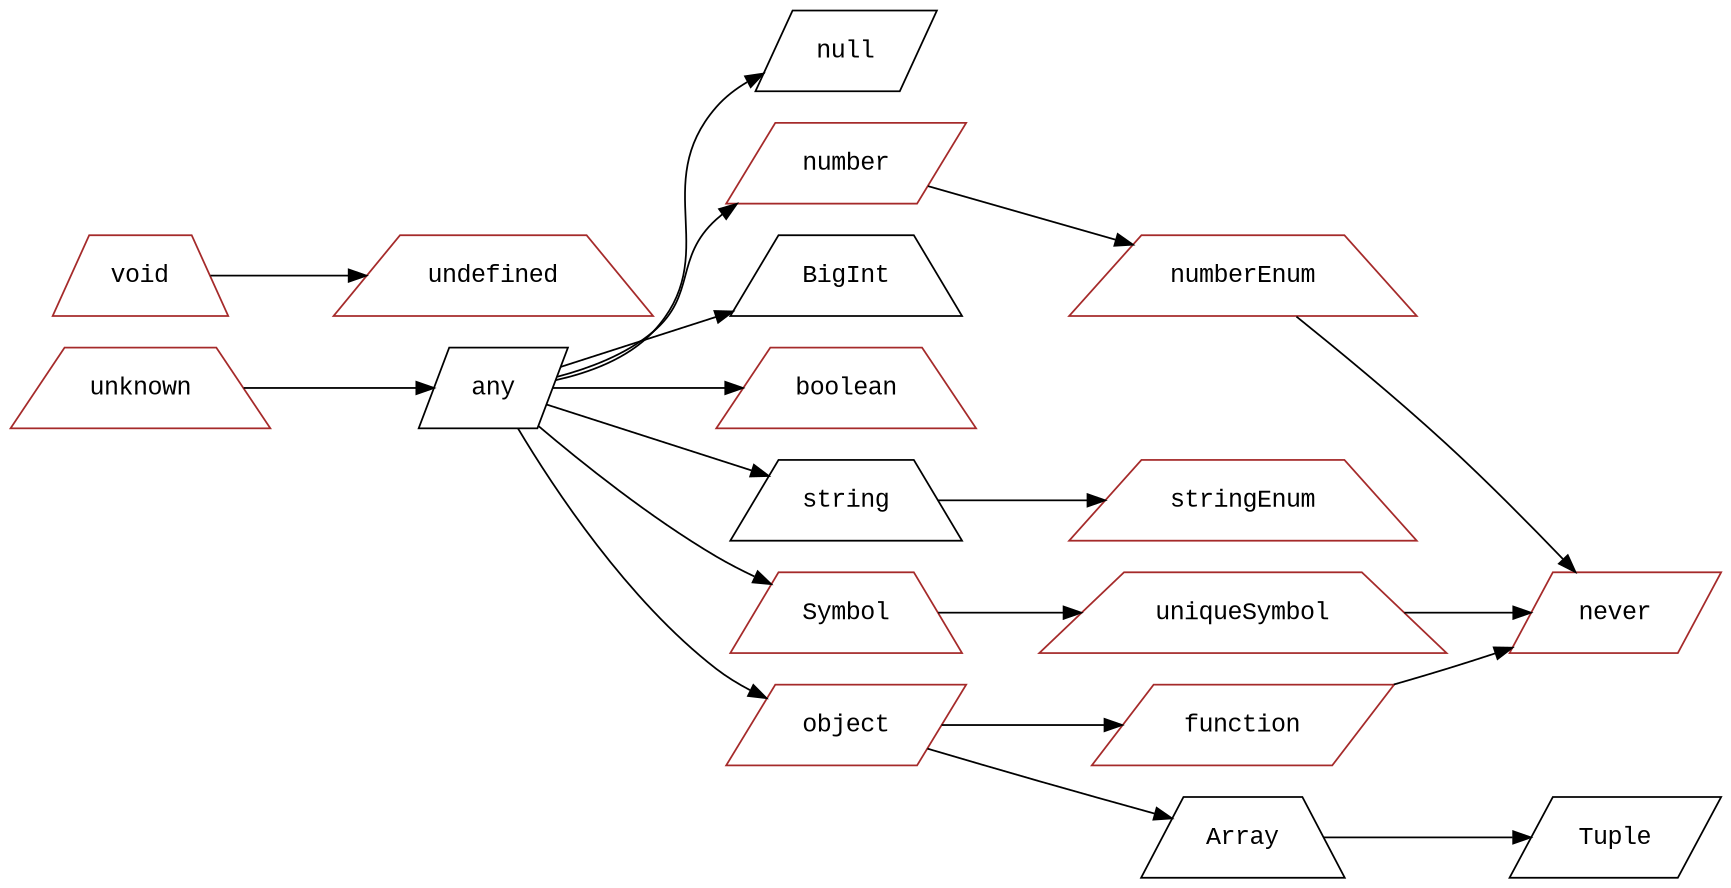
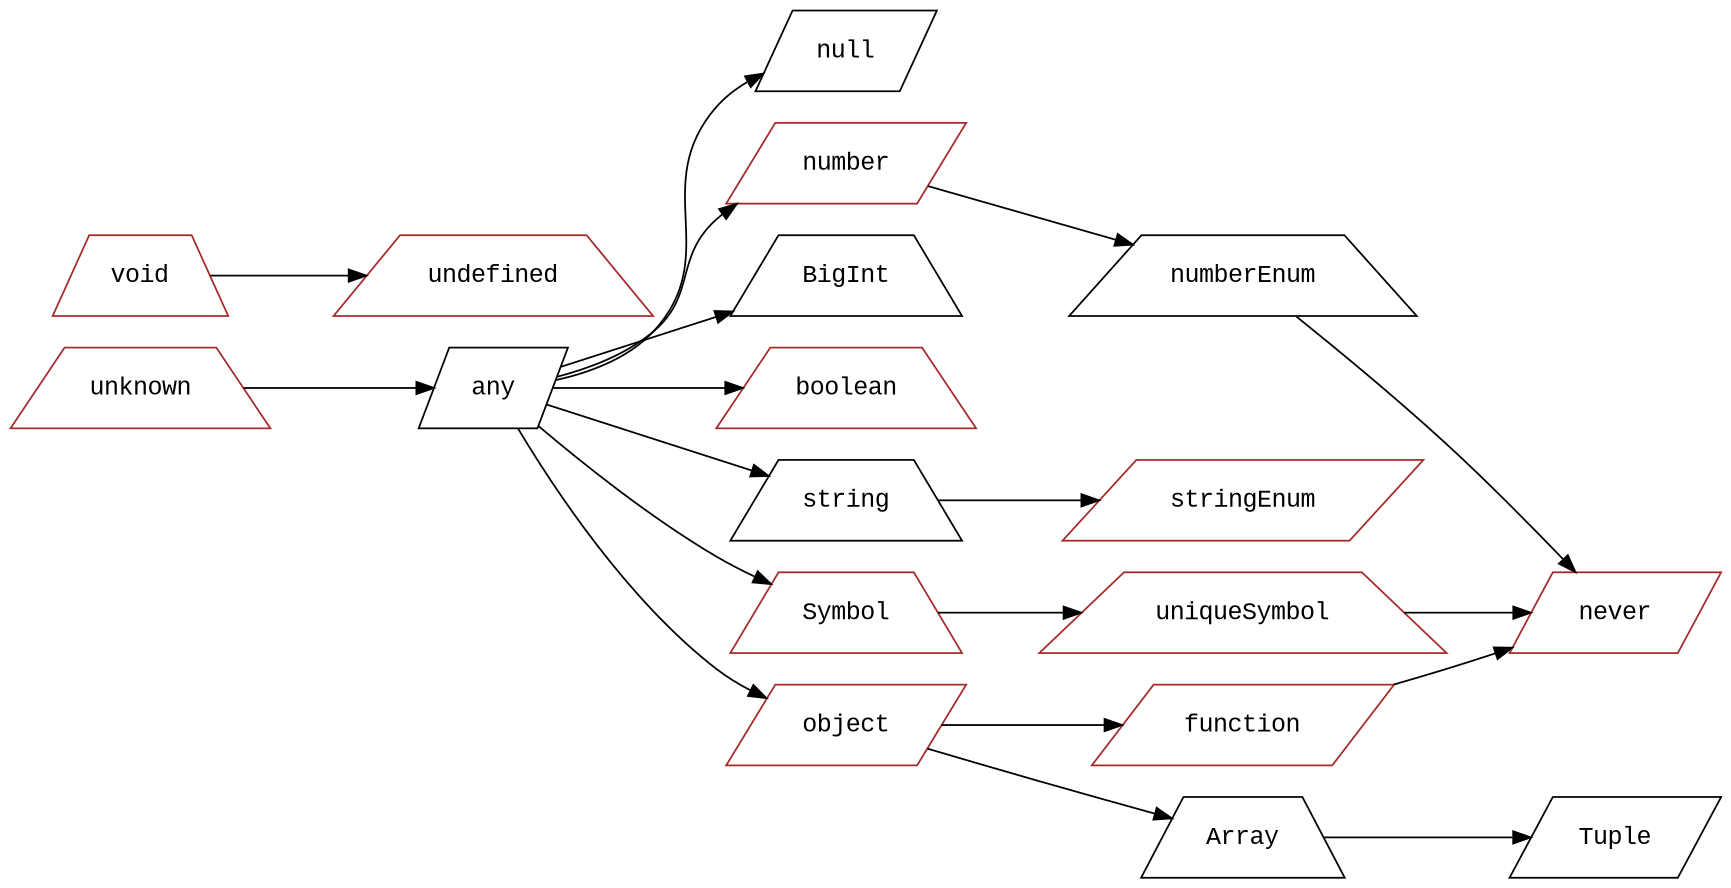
  digraph {
    fontname="Liberation Mono"
    rankdir=LR
    node [color=brown fontname="Liberation Mono" shape=trapezium]
    edge [fontname="Liberation Mono"]
    n1 [height=0.25 label=unknown width=0.25]
    n2 [color=black height=0.25 label=any shape=parallelogram width=0.25]
    n3 [color=black height=0.25 label=null shape=parallelogram width=0.25]
    n4 [height=0.25 label=number shape=parallelogram width=0.25]
    n5 [color=black height=0.25 label=BigInt width=0.25]
    n6 [height=0.25 label=boolean width=0.25]
    n7 [color=black height=0.25 label=string width=0.25]
    n8 [height=0.25 label=Symbol width=0.25]
    n9 [height=0.25 label=object shape=parallelogram width=0.25]
    n10 [height=0.25 label=void width=0.25]
    n11 [height=0.25 label=undefined width=0.25]
-   n12 [height=0.25 label=numberEnum width=0.25]
-   n13 [height=0.25 label=stringEnum width=0.25]
+   n12 [color=black height=0.25 label=numberEnum width=0.25]
+   n13 [height=0.25 label=stringEnum shape=parallelogram width=0.25]
    n14 [height=0.25 label=uniqueSymbol width=0.25]
    n15 [color=black height=0.25 label=Array width=0.25]
    n16 [height=0.25 label=function shape=parallelogram width=0.25]
    n17 [height=0.25 label=never shape=parallelogram width=0.25]
    n18 [color=black height=0.25 label=Tuple shape=parallelogram width=0.25]
    n1 -> n2
    n2 -> n3
    n2 -> n4
    n2 -> n5
    n2 -> n6
    n2 -> n7
    n2 -> n8
    n2 -> n9
    n4 -> n12
    n7 -> n13
    n8 -> n14
    n9 -> n15
    n9 -> n16
    n10 -> n11
    n12 -> n17
    n14 -> n17
    n15 -> n18
    n16 -> n17
  }
